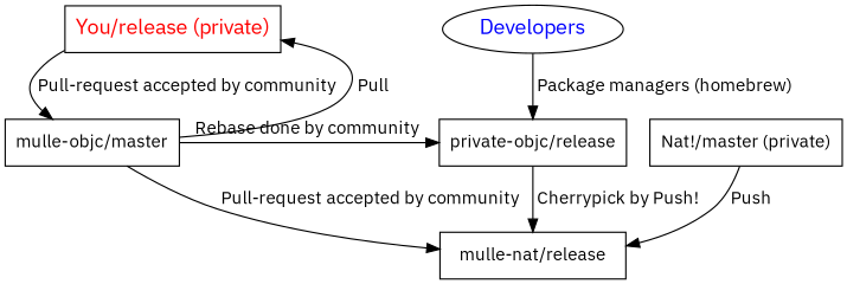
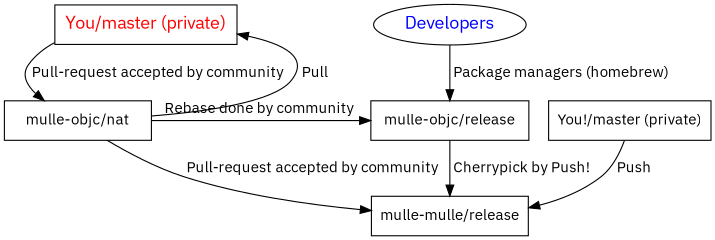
  digraph {
    fontname="IBM Plex Sans"
    node [fontname="IBM Plex Sans" shape=box]
    edge [fontname="IBM Plex Sans"]
-   "You/master (private)" [fontcolor=red fontsize=16 label="You/release (private)"]
+   "You/master (private)" [fontcolor=red fontsize=16]
    Developers [fontcolor=blue fontsize=16 shape=ellipse]
-   "mulle-objc/master"
-   "mulle-objc/release" [label="private-objc/release"]
-   "mulle-nat/release"
-   "Nat!/master (private)"
+   "mulle-objc/master" [label="mulle-objc/nat"]
+   "mulle-objc/release"
+   "mulle-nat/release" [label="mulle-mulle/release"]
+   "Nat!/master (private)" [label="You!/master (private)"]
    subgraph sub_1 {
      rank=same
      "You/master (private)"
      Developers
    }
    subgraph sub_2 {
      rank=same
      "mulle-objc/master"
      "mulle-objc/release"
    }
    subgraph sub_3 {
      rank=same
      "mulle-nat/release"
    }
    subgraph sub_4 {
      rank=same
      "Nat!/master (private)"
    }
    "You/master (private)" -> "mulle-objc/master" [label=" Pull-request accepted by community  "]
    Developers -> "mulle-objc/release" [label=" Package managers (homebrew)"]
    "mulle-objc/master" -> "You/master (private)" [label=" Pull  "]
    "mulle-objc/master" -> "mulle-objc/release" [label=" Rebase done by community  "]
    "mulle-objc/master" -> "mulle-nat/release" [label=" Pull-request accepted by community  "]
    "mulle-objc/release" -> "mulle-nat/release" [label=" Cherrypick by Push!  "]
    "Nat!/master (private)" -> "mulle-nat/release" [label=" Push  "]
  }
